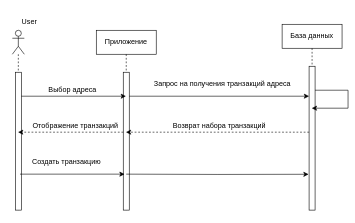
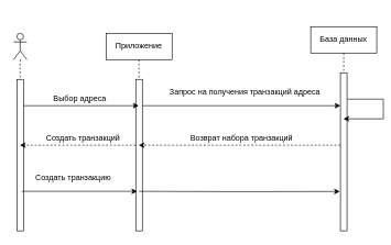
  <mxCell id="0" />
  <mxCell id="1" parent="0" />
  <mxCell id="2" value="" style="shape=umlLifeline;participant=umlActor;perimeter=lifelinePerimeter;whiteSpace=wrap;html=1;container=1;collapsible=0;recursiveResize=0;verticalAlign=top;spacingTop=36;outlineConnect=0;" vertex="1" parent="1"><mxGeometry x="20" y="50" width="20" height="300" as="geometry" /></mxCell>
  <mxCell id="3" value="" style="html=1;points=[];perimeter=orthogonalPerimeter;" vertex="1" parent="2"><mxGeometry x="5" y="70" width="10" height="230" as="geometry" /></mxCell>
- <mxCell id="4" value="User" style="text;strokeColor=none;fillColor=none;align=left;verticalAlign=middle;spacingLeft=4;spacingRight=4;overflow=hidden;points=[[0,0.5],[1,0.5]];portConstraint=eastwest;rotatable=0;" vertex="1" parent="1"><mxGeometry x="30" y="20" width="80" height="30" as="geometry" /></mxCell>
  <mxCell id="5" value="Приложение" style="shape=umlLifeline;perimeter=lifelinePerimeter;whiteSpace=wrap;html=1;container=1;collapsible=0;recursiveResize=0;outlineConnect=0;" vertex="1" parent="1"><mxGeometry x="160" y="50" width="100" height="300" as="geometry" /></mxCell>
  <mxCell id="6" value="" style="html=1;points=[];perimeter=orthogonalPerimeter;" vertex="1" parent="5"><mxGeometry x="45" y="70" width="10" height="230" as="geometry" /></mxCell>
  <mxCell id="7" value="База данных" style="shape=umlLifeline;perimeter=lifelinePerimeter;whiteSpace=wrap;html=1;container=1;collapsible=0;recursiveResize=0;outlineConnect=0;" vertex="1" parent="1"><mxGeometry x="470" y="40" width="100" height="310" as="geometry" /></mxCell>
  <mxCell id="8" value="" style="html=1;points=[];perimeter=orthogonalPerimeter;" vertex="1" parent="7"><mxGeometry x="45" y="70" width="10" height="240" as="geometry" /></mxCell>
  <mxCell id="9" style="edgeStyle=orthogonalEdgeStyle;rounded=0;orthogonalLoop=1;jettySize=auto;html=1;" edge="1" parent="7" source="8" target="7"><mxGeometry relative="1" as="geometry"><mxPoint x="170" y="170" as="targetPoint" /><Array as="points"><mxPoint x="110" y="110" /><mxPoint x="110" y="140" /></Array></mxGeometry></mxCell>
  <mxCell id="10" style="edgeStyle=orthogonalEdgeStyle;rounded=0;orthogonalLoop=1;jettySize=auto;html=1;" edge="1" parent="1" source="3" target="5"><mxGeometry relative="1" as="geometry"><Array as="points"><mxPoint x="130" y="160" /><mxPoint x="130" y="160" /></Array></mxGeometry></mxCell>
  <mxCell id="11" value="Выбор адреса" style="text;html=1;align=center;verticalAlign=middle;resizable=0;points=[];autosize=1;strokeColor=none;fillColor=none;" vertex="1" parent="1"><mxGeometry x="70" y="140" width="100" height="20" as="geometry" /></mxCell>
  <mxCell id="12" style="edgeStyle=orthogonalEdgeStyle;rounded=0;orthogonalLoop=1;jettySize=auto;html=1;" edge="1" parent="1" source="6"><mxGeometry relative="1" as="geometry"><mxPoint x="515" y="160" as="targetPoint" /><Array as="points"><mxPoint x="515" y="160" /></Array></mxGeometry></mxCell>
  <mxCell id="13" style="edgeStyle=orthogonalEdgeStyle;rounded=0;orthogonalLoop=1;jettySize=auto;html=1;dashed=1;" edge="1" parent="1" source="8" target="5"><mxGeometry relative="1" as="geometry"><Array as="points"><mxPoint x="360" y="220" /><mxPoint x="360" y="220" /></Array></mxGeometry></mxCell>
  <mxCell id="14" value="Возврат набора транзакций" style="text;html=1;align=center;verticalAlign=middle;resizable=0;points=[];autosize=1;strokeColor=none;fillColor=none;" vertex="1" parent="1"><mxGeometry x="280" y="200" width="170" height="20" as="geometry" /></mxCell>
  <mxCell id="15" style="edgeStyle=orthogonalEdgeStyle;rounded=0;orthogonalLoop=1;jettySize=auto;html=1;dashed=1;" edge="1" parent="1" source="6" target="2"><mxGeometry relative="1" as="geometry"><Array as="points"><mxPoint x="120" y="220" /><mxPoint x="120" y="220" /></Array></mxGeometry></mxCell>
- <mxCell id="16" value="Отображение транзакций" style="text;html=1;align=center;verticalAlign=middle;resizable=0;points=[];autosize=1;strokeColor=none;fillColor=none;" vertex="1" parent="1"><mxGeometry x="45" y="200" width="160" height="20" as="geometry" /></mxCell>
+ <mxCell id="16" value="Создать транзакций" style="text;html=1;align=center;verticalAlign=middle;resizable=0;points=[];autosize=1;strokeColor=none;fillColor=none;" vertex="1" parent="1"><mxGeometry x="45" y="200" width="160" height="20" as="geometry" /></mxCell>
  <mxCell id="17" value="Запрос на получения транзакций адреса" style="text;html=1;align=center;verticalAlign=middle;resizable=0;points=[];autosize=1;strokeColor=none;fillColor=none;" vertex="1" parent="1"><mxGeometry x="250" y="130" width="240" height="20" as="geometry" /></mxCell>
  <mxCell id="18" value="Создать транзакцию" style="text;html=1;align=center;verticalAlign=middle;resizable=0;points=[];autosize=1;strokeColor=none;fillColor=none;" vertex="1" parent="1"><mxGeometry x="45" y="260" width="130" height="20" as="geometry" /></mxCell>
  <mxCell id="19" style="edgeStyle=orthogonalEdgeStyle;rounded=0;orthogonalLoop=1;jettySize=auto;html=1;" edge="1" parent="1"><mxGeometry relative="1" as="geometry"><mxPoint x="32.75" y="290" as="sourcePoint" /><mxPoint x="207.25" y="290" as="targetPoint" /><Array as="points"><mxPoint x="127.75" y="290" /><mxPoint x="127.75" y="290" /></Array></mxGeometry></mxCell>
  <mxCell id="20" style="edgeStyle=orthogonalEdgeStyle;rounded=0;orthogonalLoop=1;jettySize=auto;html=1;entryX=-0.086;entryY=0.751;entryDx=0;entryDy=0;entryPerimeter=0;" edge="1" parent="1" target="8"><mxGeometry relative="1" as="geometry"><mxPoint x="210" y="290" as="sourcePoint" /><mxPoint x="384.5" y="290" as="targetPoint" /><Array as="points" /></mxGeometry></mxCell>
